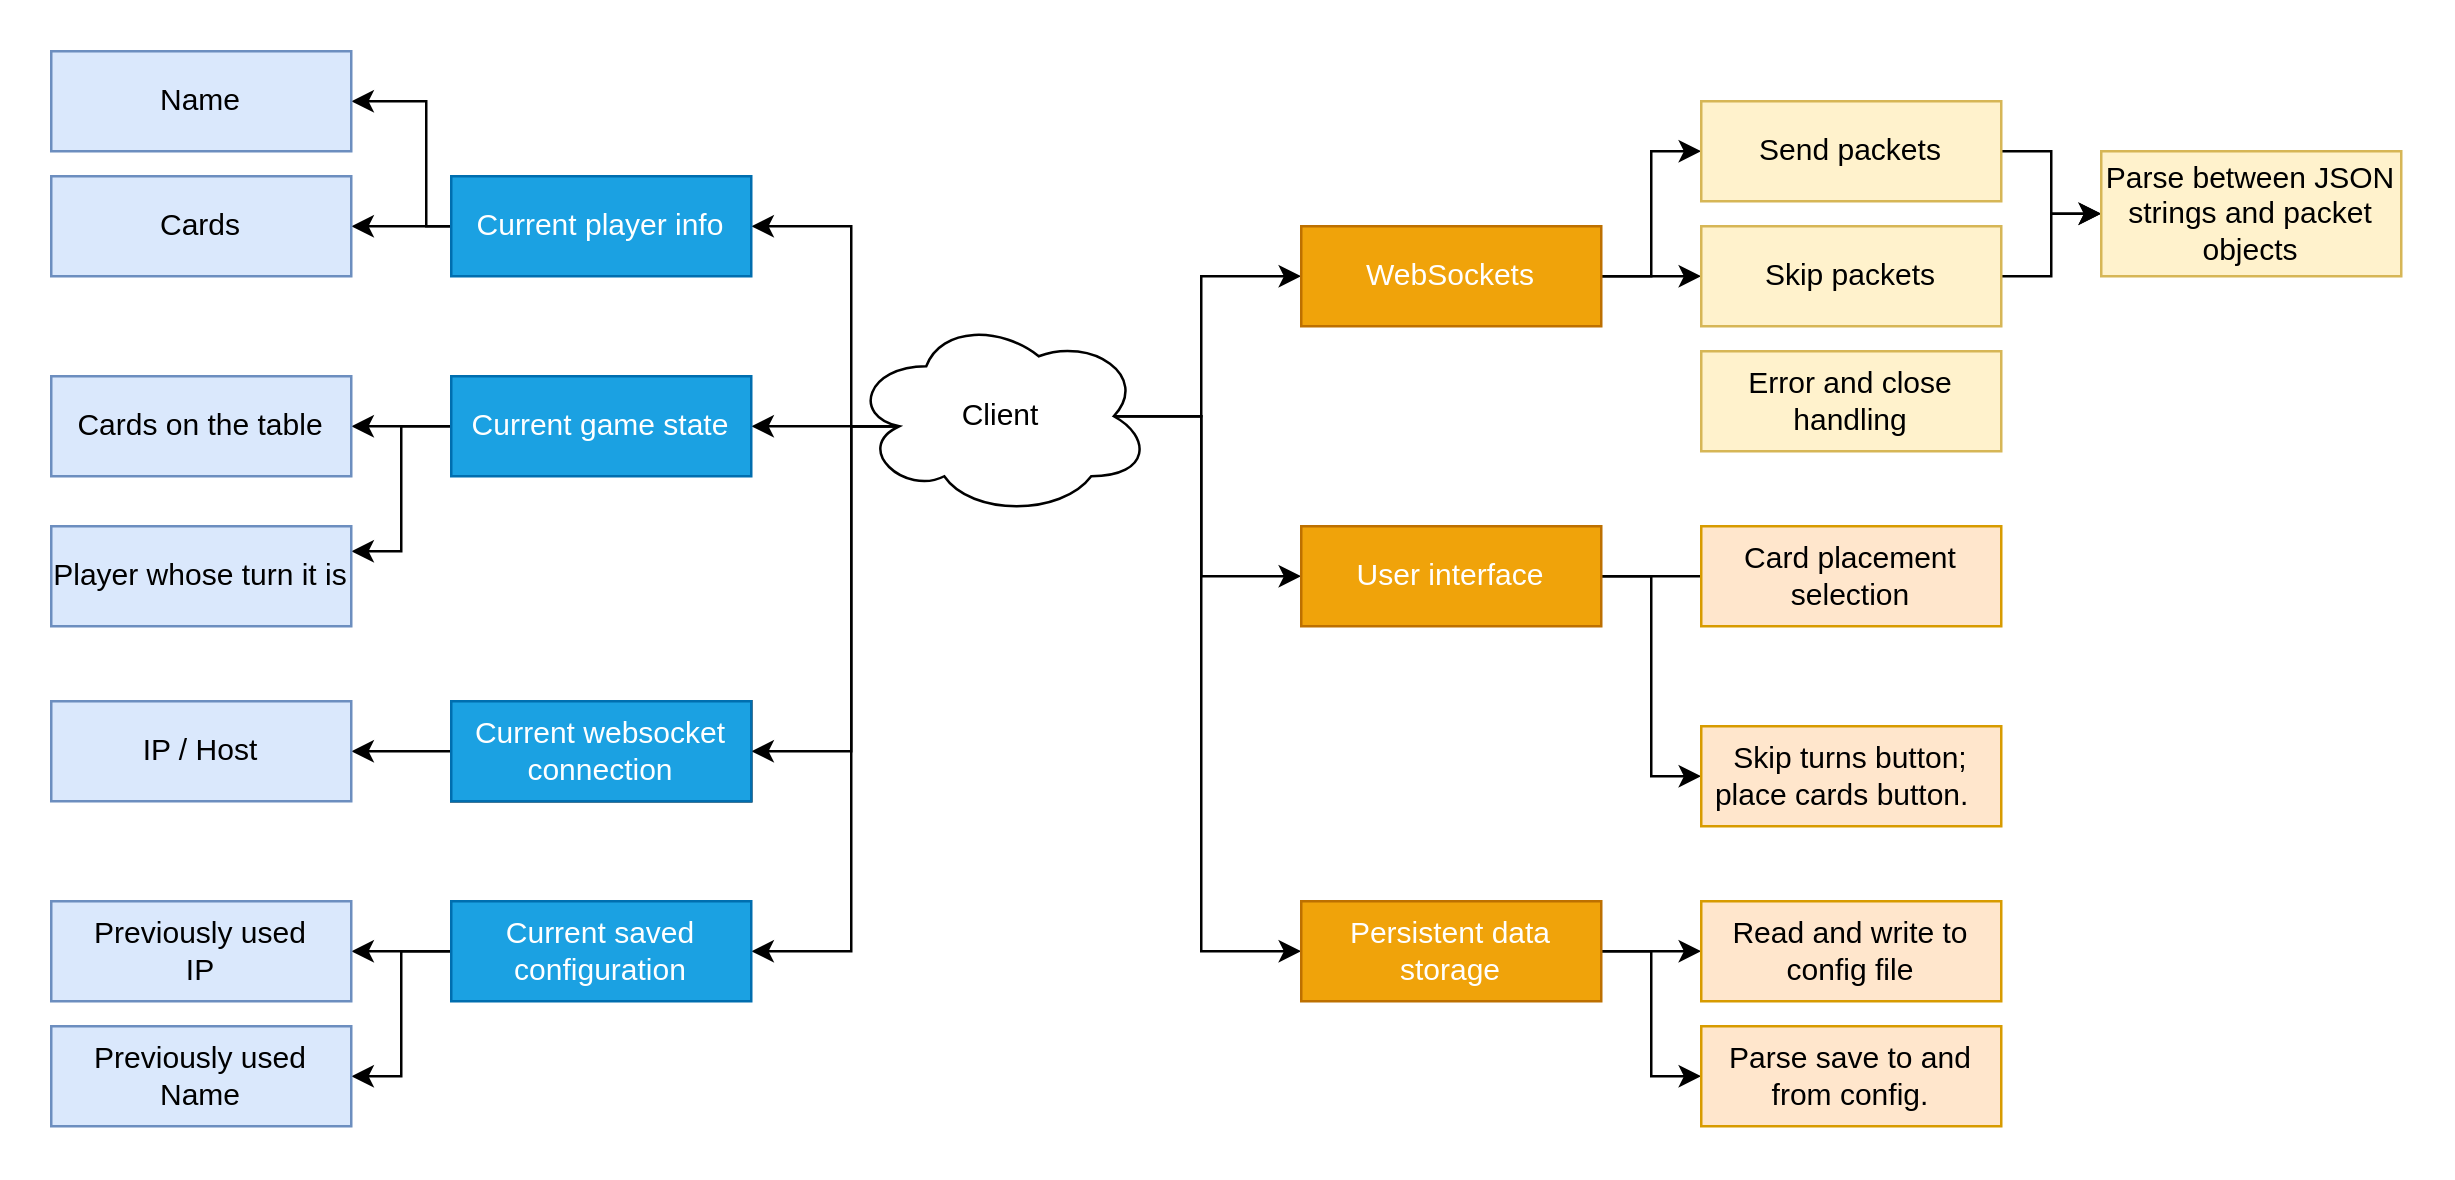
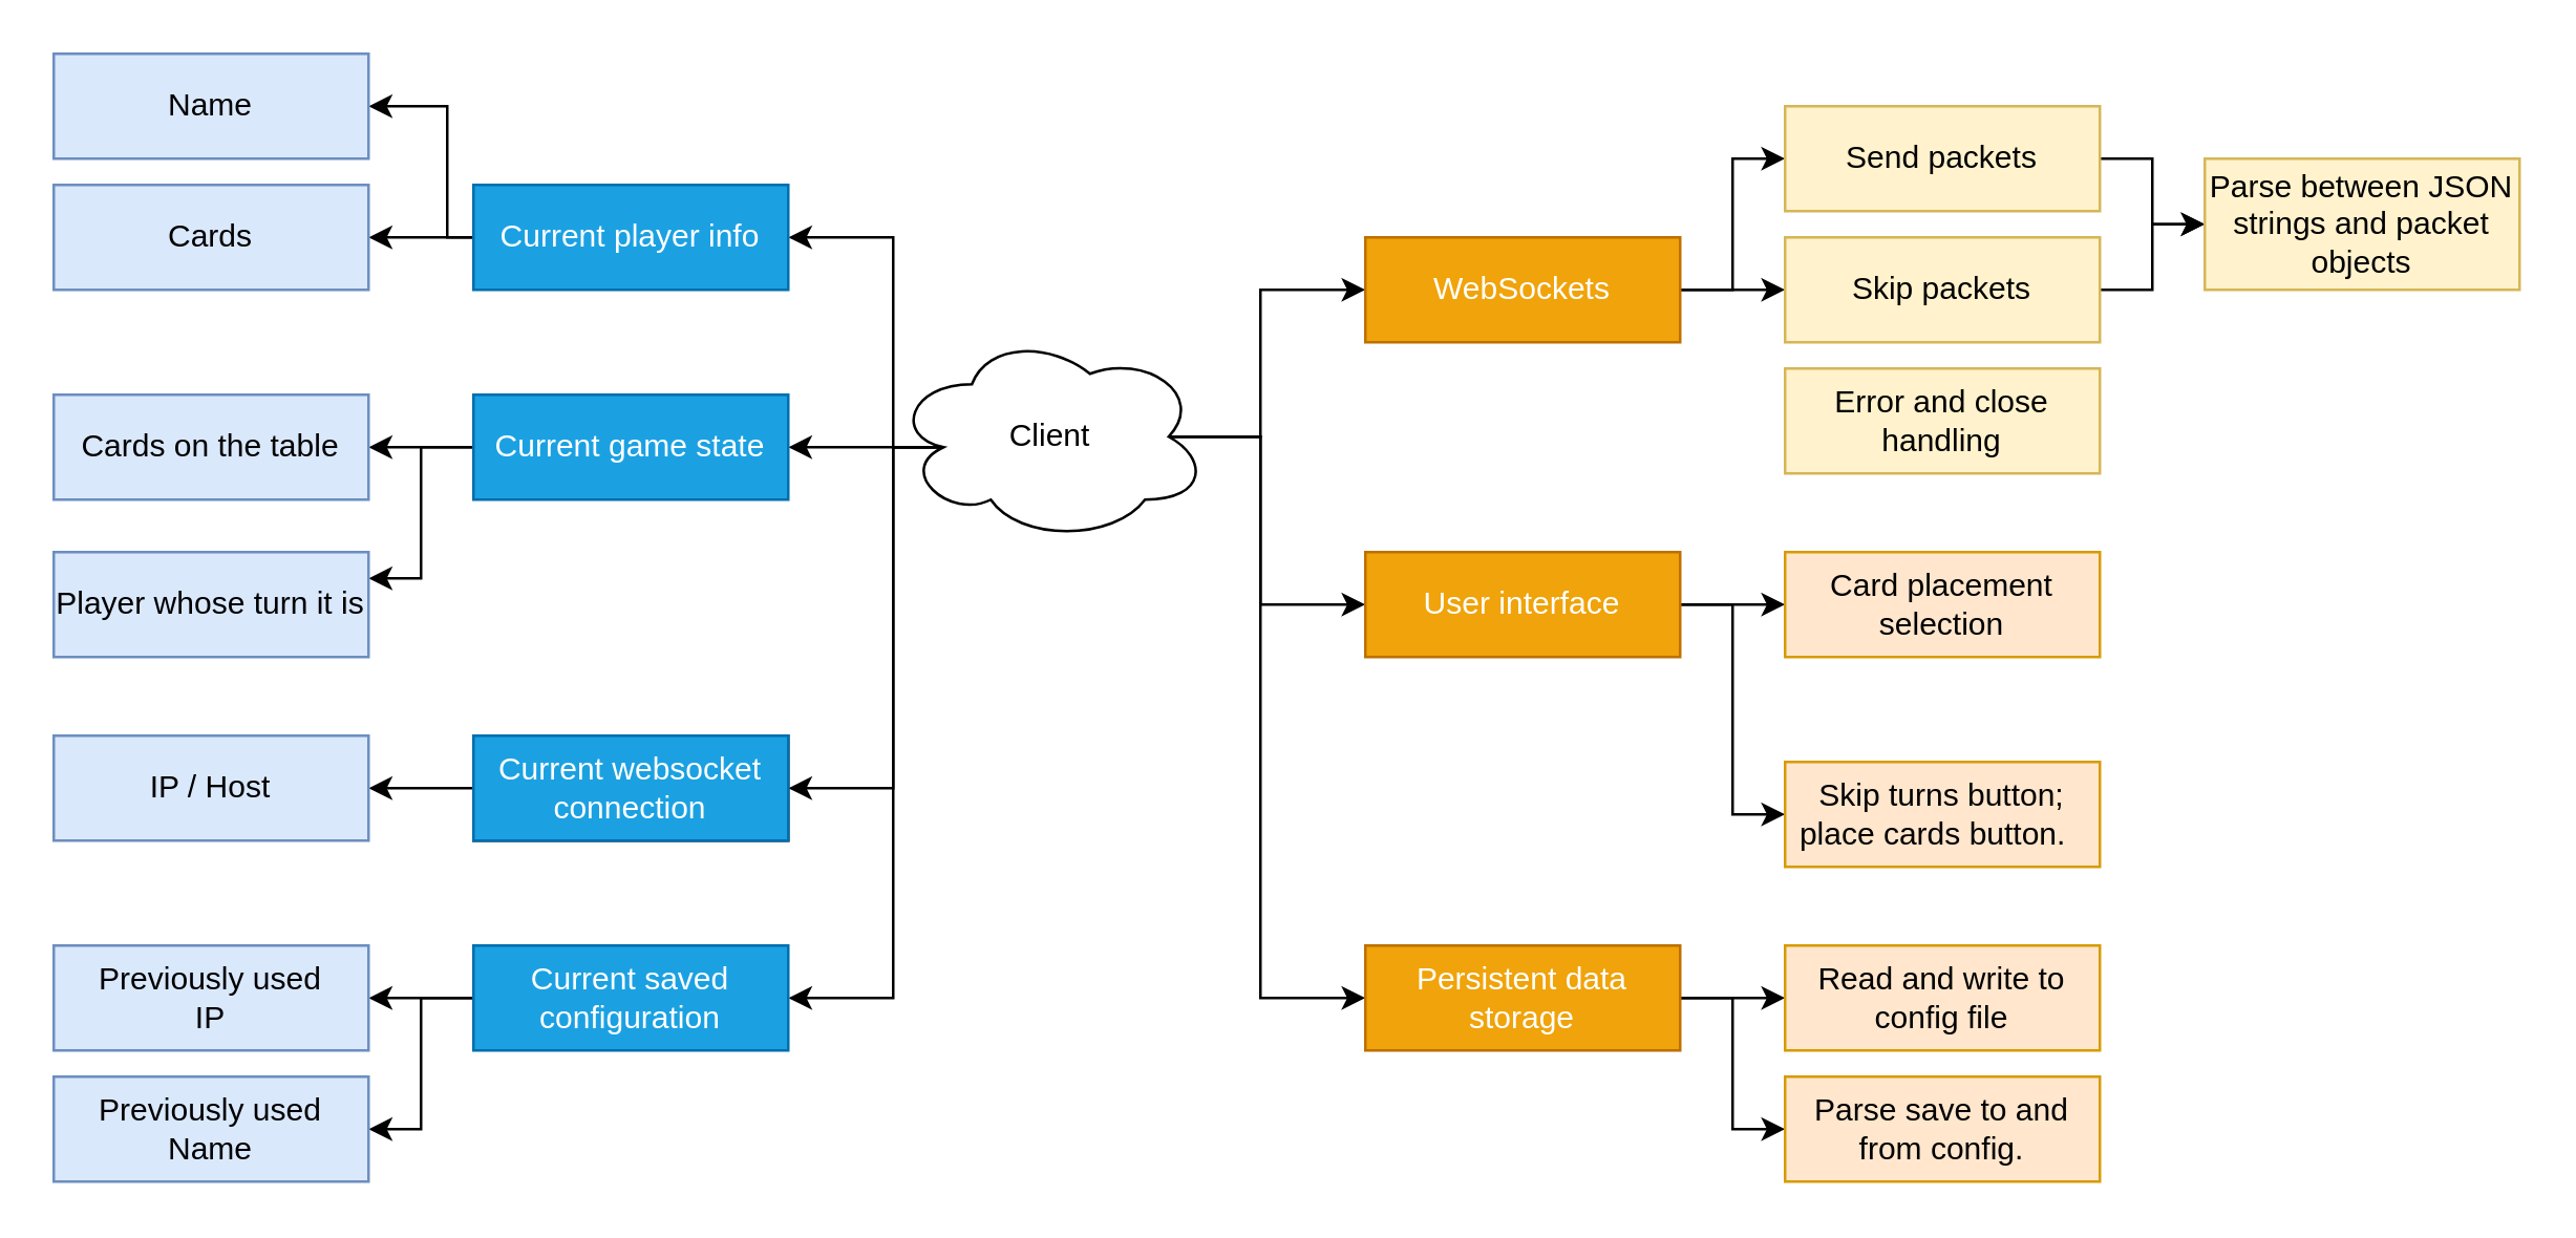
  <mxCell id="0" />
  <mxCell id="1" parent="0" />
  <mxCell id="2" style="edgeStyle=orthogonalEdgeStyle;rounded=0;orthogonalLoop=1;jettySize=auto;html=1;exitX=0.16;exitY=0.55;exitDx=0;exitDy=0;exitPerimeter=0;entryX=1;entryY=0.5;entryDx=0;entryDy=0;" edge="1" parent="1" source="9" target="15"><mxGeometry relative="1" as="geometry" /></mxCell>
  <mxCell id="3" style="edgeStyle=orthogonalEdgeStyle;rounded=0;orthogonalLoop=1;jettySize=auto;html=1;exitX=0.16;exitY=0.55;exitDx=0;exitDy=0;exitPerimeter=0;entryX=1;entryY=0.5;entryDx=0;entryDy=0;" edge="1" parent="1" source="9" target="12"><mxGeometry relative="1" as="geometry"><Array as="points"><mxPoint x="340" y="170" /><mxPoint x="340" y="90" /></Array></mxGeometry></mxCell>
  <mxCell id="4" style="edgeStyle=orthogonalEdgeStyle;rounded=0;orthogonalLoop=1;jettySize=auto;html=1;exitX=0.16;exitY=0.55;exitDx=0;exitDy=0;exitPerimeter=0;entryX=1;entryY=0.5;entryDx=0;entryDy=0;" edge="1" parent="1" source="9" target="16"><mxGeometry relative="1" as="geometry"><Array as="points"><mxPoint x="340" y="170" /><mxPoint x="340" y="300" /></Array></mxGeometry></mxCell>
  <mxCell id="5" style="edgeStyle=orthogonalEdgeStyle;rounded=0;orthogonalLoop=1;jettySize=auto;html=1;exitX=0.875;exitY=0.5;exitDx=0;exitDy=0;exitPerimeter=0;entryX=0;entryY=0.5;entryDx=0;entryDy=0;" edge="1" parent="1" source="9" target="29"><mxGeometry relative="1" as="geometry"><Array as="points"><mxPoint x="480" y="166" /><mxPoint x="480" y="110" /></Array></mxGeometry></mxCell>
  <mxCell id="6" style="edgeStyle=orthogonalEdgeStyle;rounded=0;orthogonalLoop=1;jettySize=auto;html=1;exitX=0.875;exitY=0.5;exitDx=0;exitDy=0;exitPerimeter=0;entryX=0;entryY=0.5;entryDx=0;entryDy=0;" edge="1" parent="1" source="9" target="38"><mxGeometry relative="1" as="geometry"><Array as="points"><mxPoint x="480" y="166" /><mxPoint x="480" y="230" /></Array></mxGeometry></mxCell>
  <mxCell id="7" style="edgeStyle=orthogonalEdgeStyle;rounded=0;orthogonalLoop=1;jettySize=auto;html=1;exitX=0.16;exitY=0.55;exitDx=0;exitDy=0;exitPerimeter=0;entryX=1;entryY=0.5;entryDx=0;entryDy=0;" edge="1" parent="1" source="9" target="19"><mxGeometry relative="1" as="geometry"><Array as="points"><mxPoint x="340" y="170" /><mxPoint x="340" y="380" /></Array></mxGeometry></mxCell>
  <mxCell id="8" style="edgeStyle=orthogonalEdgeStyle;rounded=0;orthogonalLoop=1;jettySize=auto;html=1;exitX=0.875;exitY=0.5;exitDx=0;exitDy=0;exitPerimeter=0;entryX=0;entryY=0.5;entryDx=0;entryDy=0;" edge="1" parent="1" source="9" target="45"><mxGeometry relative="1" as="geometry"><Array as="points"><mxPoint x="480" y="166" /><mxPoint x="480" y="380" /></Array></mxGeometry></mxCell>
  <mxCell id="9" value="Client" style="ellipse;shape=cloud;whiteSpace=wrap;html=1;" vertex="1" parent="1"><mxGeometry x="340" y="126" width="120" height="80" as="geometry" /></mxCell>
  <mxCell id="10" style="edgeStyle=orthogonalEdgeStyle;rounded=0;orthogonalLoop=1;jettySize=auto;html=1;entryX=1;entryY=0.5;entryDx=0;entryDy=0;" edge="1" parent="1" source="12" target="25"><mxGeometry relative="1" as="geometry" /></mxCell>
  <mxCell id="11" style="edgeStyle=orthogonalEdgeStyle;rounded=0;orthogonalLoop=1;jettySize=auto;html=1;exitX=0;exitY=0.5;exitDx=0;exitDy=0;entryX=1;entryY=0.5;entryDx=0;entryDy=0;" edge="1" parent="1" source="12" target="24"><mxGeometry relative="1" as="geometry"><Array as="points"><mxPoint x="170" y="90" /><mxPoint x="170" y="40" /></Array></mxGeometry></mxCell>
  <mxCell id="12" value="Current player info" style="rounded=0;whiteSpace=wrap;html=1;fillColor=#1ba1e2;strokeColor=#006EAF;fontColor=#ffffff;" vertex="1" parent="1"><mxGeometry x="180" y="70" width="120" height="40" as="geometry" /></mxCell>
  <mxCell id="13" style="edgeStyle=orthogonalEdgeStyle;rounded=0;orthogonalLoop=1;jettySize=auto;html=1;entryX=1;entryY=0.5;entryDx=0;entryDy=0;" edge="1" parent="1" source="15" target="26"><mxGeometry relative="1" as="geometry" /></mxCell>
  <mxCell id="14" style="edgeStyle=orthogonalEdgeStyle;rounded=0;orthogonalLoop=1;jettySize=auto;html=1;exitX=0;exitY=0.5;exitDx=0;exitDy=0;entryX=1;entryY=0.5;entryDx=0;entryDy=0;" edge="1" parent="1" source="15"><mxGeometry relative="1" as="geometry"><mxPoint x="140" y="220" as="targetPoint" /><Array as="points"><mxPoint x="160" y="170" /><mxPoint x="160" y="220" /></Array></mxGeometry></mxCell>
  <mxCell id="15" value="Current game state&lt;span style=&quot;color: rgba(0 , 0 , 0 , 0) ; font-family: monospace ; font-size: 0px&quot;&gt;%3CmxGraphModel%3E%3Croot%3E%3CmxCell%20id%3D%220%22%2F%3E%3CmxCell%20id%3D%221%22%20parent%3D%220%22%2F%3E%3CmxCell%20id%3D%222%22%20value%3D%22Current%20player%20info%22%20style%3D%22rounded%3D0%3BwhiteSpace%3Dwrap%3Bhtml%3D1%3B%22%20vertex%3D%221%22%20parent%3D%221%22%3E%3CmxGeometry%20x%3D%22200%22%20y%3D%22160%22%20width%3D%22120%22%20height%3D%2240%22%20as%3D%22geometry%22%2F%3E%3C%2FmxCell%3E%3C%2Froot%3E%3C%2FmxGraphModel%3E&lt;/span&gt;" style="rounded=0;whiteSpace=wrap;html=1;fillColor=#1ba1e2;strokeColor=#006EAF;fontColor=#ffffff;" vertex="1" parent="1"><mxGeometry x="180" y="150" width="120" height="40" as="geometry" /></mxCell>
  <mxCell id="16" value="Current websocket connection" style="rounded=0;whiteSpace=wrap;html=1;" vertex="1" parent="1"><mxGeometry x="180" y="280" width="120" height="40" as="geometry" /></mxCell>
  <mxCell id="17" style="edgeStyle=orthogonalEdgeStyle;rounded=0;orthogonalLoop=1;jettySize=auto;html=1;entryX=1;entryY=0.5;entryDx=0;entryDy=0;" edge="1" parent="1" source="19" target="20"><mxGeometry relative="1" as="geometry" /></mxCell>
  <mxCell id="18" style="edgeStyle=orthogonalEdgeStyle;rounded=0;orthogonalLoop=1;jettySize=auto;html=1;entryX=1;entryY=0.5;entryDx=0;entryDy=0;" edge="1" parent="1" source="19" target="21"><mxGeometry relative="1" as="geometry" /></mxCell>
  <mxCell id="19" value="Current saved configuration" style="rounded=0;whiteSpace=wrap;html=1;fillColor=#1ba1e2;strokeColor=#006EAF;fontColor=#ffffff;" vertex="1" parent="1"><mxGeometry x="180" y="360" width="120" height="40" as="geometry" /></mxCell>
  <mxCell id="20" value="Previously used &lt;br&gt;IP" style="shape=parallelogram;perimeter=parallelogramPerimeter;whiteSpace=wrap;html=1;fixedSize=1;size=0;fillColor=#dae8fc;strokeColor=#6c8ebf;" vertex="1" parent="1"><mxGeometry x="20" y="360" width="120" height="40" as="geometry" /></mxCell>
  <mxCell id="21" value="Previously used&lt;br&gt;Name" style="shape=parallelogram;perimeter=parallelogramPerimeter;whiteSpace=wrap;html=1;fixedSize=1;size=0;fillColor=#dae8fc;strokeColor=#6c8ebf;" vertex="1" parent="1"><mxGeometry x="20" y="410" width="120" height="40" as="geometry" /></mxCell>
  <mxCell id="22" style="edgeStyle=orthogonalEdgeStyle;rounded=0;orthogonalLoop=1;jettySize=auto;html=1;exitX=0;exitY=0.5;exitDx=0;exitDy=0;entryX=1;entryY=0.5;entryDx=0;entryDy=0;" edge="1" parent="1" source="23" target="41"><mxGeometry relative="1" as="geometry" /></mxCell>
  <mxCell id="23" value="Current websocket connection" style="rounded=0;whiteSpace=wrap;html=1;fillColor=#1ba1e2;strokeColor=#006EAF;fontColor=#ffffff;" vertex="1" parent="1"><mxGeometry x="180" y="280" width="120" height="40" as="geometry" /></mxCell>
  <mxCell id="24" value="Name" style="shape=parallelogram;perimeter=parallelogramPerimeter;whiteSpace=wrap;html=1;fixedSize=1;size=0;fillColor=#dae8fc;strokeColor=#6c8ebf;" vertex="1" parent="1"><mxGeometry x="20" y="20" width="120" height="40" as="geometry" /></mxCell>
  <mxCell id="25" value="Cards" style="shape=parallelogram;perimeter=parallelogramPerimeter;whiteSpace=wrap;html=1;fixedSize=1;size=0;fillColor=#dae8fc;strokeColor=#6c8ebf;" vertex="1" parent="1"><mxGeometry x="20" y="70" width="120" height="40" as="geometry" /></mxCell>
  <mxCell id="26" value="Cards on the table" style="shape=parallelogram;perimeter=parallelogramPerimeter;whiteSpace=wrap;html=1;fixedSize=1;size=0;fillColor=#dae8fc;strokeColor=#6c8ebf;" vertex="1" parent="1"><mxGeometry x="20" y="150" width="120" height="40" as="geometry" /></mxCell>
  <mxCell id="27" style="edgeStyle=orthogonalEdgeStyle;rounded=0;orthogonalLoop=1;jettySize=auto;html=1;exitX=1;exitY=0.5;exitDx=0;exitDy=0;entryX=0;entryY=0.5;entryDx=0;entryDy=0;" edge="1" parent="1" source="29" target="31"><mxGeometry relative="1" as="geometry" /></mxCell>
  <mxCell id="28" style="edgeStyle=orthogonalEdgeStyle;rounded=0;orthogonalLoop=1;jettySize=auto;html=1;exitX=1;exitY=0.5;exitDx=0;exitDy=0;entryX=0;entryY=0.5;entryDx=0;entryDy=0;" edge="1" parent="1" source="29" target="33"><mxGeometry relative="1" as="geometry" /></mxCell>
  <mxCell id="29" value="WebSockets" style="rounded=0;whiteSpace=wrap;html=1;fillColor=#f0a30a;strokeColor=#BD7000;fontColor=#ffffff;" vertex="1" parent="1"><mxGeometry x="520" y="90" width="120" height="40" as="geometry" /></mxCell>
  <mxCell id="30" style="edgeStyle=orthogonalEdgeStyle;rounded=0;orthogonalLoop=1;jettySize=auto;html=1;exitX=1;exitY=0.5;exitDx=0;exitDy=0;entryX=0;entryY=0.5;entryDx=0;entryDy=0;" edge="1" parent="1" source="31" target="35"><mxGeometry relative="1" as="geometry" /></mxCell>
  <mxCell id="31" value="Send packets" style="shape=parallelogram;perimeter=parallelogramPerimeter;whiteSpace=wrap;html=1;fixedSize=1;size=0;fillColor=#fff2cc;strokeColor=#d6b656;" vertex="1" parent="1"><mxGeometry x="680" y="40" width="120" height="40" as="geometry" /></mxCell>
  <mxCell id="32" style="edgeStyle=orthogonalEdgeStyle;rounded=0;orthogonalLoop=1;jettySize=auto;html=1;exitX=1;exitY=0.5;exitDx=0;exitDy=0;entryX=0;entryY=0.5;entryDx=0;entryDy=0;" edge="1" parent="1" source="33" target="35"><mxGeometry relative="1" as="geometry" /></mxCell>
  <mxCell id="33" value="Skip packets" style="shape=parallelogram;perimeter=parallelogramPerimeter;whiteSpace=wrap;html=1;fixedSize=1;size=0;fillColor=#fff2cc;strokeColor=#d6b656;" vertex="1" parent="1"><mxGeometry x="680" y="90" width="120" height="40" as="geometry" /></mxCell>
  <mxCell id="34" value="Error and close handling" style="shape=parallelogram;perimeter=parallelogramPerimeter;whiteSpace=wrap;html=1;fixedSize=1;size=0;fillColor=#fff2cc;strokeColor=#d6b656;" vertex="1" parent="1"><mxGeometry x="680" y="140" width="120" height="40" as="geometry" /></mxCell>
  <mxCell id="35" value="Parse between JSON strings and packet objects" style="shape=parallelogram;perimeter=parallelogramPerimeter;whiteSpace=wrap;html=1;fixedSize=1;size=0;fillColor=#fff2cc;strokeColor=#d6b656;" vertex="1" parent="1"><mxGeometry x="840" y="60" width="120" height="50" as="geometry" /></mxCell>
- <mxCell id="36" value="" style="edgeStyle=orthogonalEdgeStyle;rounded=0;orthogonalLoop=1;jettySize=auto;html=1;endArrow=none;" edge="1" parent="1" source="38" target="39"><mxGeometry relative="1" as="geometry" /></mxCell>
+ <mxCell id="36" value="" style="edgeStyle=orthogonalEdgeStyle;rounded=0;orthogonalLoop=1;jettySize=auto;html=1;" edge="1" parent="1" source="38" target="39"><mxGeometry relative="1" as="geometry" /></mxCell>
  <mxCell id="37" style="edgeStyle=orthogonalEdgeStyle;rounded=0;orthogonalLoop=1;jettySize=auto;html=1;entryX=0;entryY=0.5;entryDx=0;entryDy=0;" edge="1" parent="1" source="38" target="40"><mxGeometry relative="1" as="geometry" /></mxCell>
  <mxCell id="38" value="User interface" style="rounded=0;whiteSpace=wrap;html=1;fillColor=#f0a30a;strokeColor=#BD7000;fontColor=#ffffff;" vertex="1" parent="1"><mxGeometry x="520" y="210" width="120" height="40" as="geometry" /></mxCell>
  <mxCell id="39" value="Card placement selection" style="rounded=0;whiteSpace=wrap;html=1;fillColor=#ffe6cc;strokeColor=#d79b00;" vertex="1" parent="1"><mxGeometry x="680" y="210" width="120" height="40" as="geometry" /></mxCell>
  <mxCell id="40" value="Skip turns button; place cards button.&amp;nbsp;&amp;nbsp;" style="rounded=0;whiteSpace=wrap;html=1;fillColor=#ffe6cc;strokeColor=#d79b00;" vertex="1" parent="1"><mxGeometry x="680" y="290" width="120" height="40" as="geometry" /></mxCell>
  <mxCell id="41" value="IP / Host" style="shape=parallelogram;perimeter=parallelogramPerimeter;whiteSpace=wrap;html=1;fixedSize=1;size=0;fillColor=#dae8fc;strokeColor=#6c8ebf;" vertex="1" parent="1"><mxGeometry x="20" y="280" width="120" height="40" as="geometry" /></mxCell>
  <mxCell id="42" value="Player whose turn it is" style="shape=parallelogram;perimeter=parallelogramPerimeter;whiteSpace=wrap;html=1;fixedSize=1;size=0;fillColor=#dae8fc;strokeColor=#6c8ebf;" vertex="1" parent="1"><mxGeometry x="20" y="210" width="120" height="40" as="geometry" /></mxCell>
  <mxCell id="43" style="edgeStyle=orthogonalEdgeStyle;rounded=0;orthogonalLoop=1;jettySize=auto;html=1;entryX=0;entryY=0.5;entryDx=0;entryDy=0;" edge="1" parent="1" source="45" target="46"><mxGeometry relative="1" as="geometry" /></mxCell>
  <mxCell id="44" style="edgeStyle=orthogonalEdgeStyle;rounded=0;orthogonalLoop=1;jettySize=auto;html=1;entryX=0;entryY=0.5;entryDx=0;entryDy=0;" edge="1" parent="1" source="45" target="47"><mxGeometry relative="1" as="geometry" /></mxCell>
  <mxCell id="45" value="Persistent data storage" style="rounded=0;whiteSpace=wrap;html=1;fillColor=#f0a30a;strokeColor=#BD7000;fontColor=#ffffff;" vertex="1" parent="1"><mxGeometry x="520" y="360" width="120" height="40" as="geometry" /></mxCell>
  <mxCell id="46" value="Read and write to config file" style="rounded=0;whiteSpace=wrap;html=1;fillColor=#ffe6cc;strokeColor=#d79b00;" vertex="1" parent="1"><mxGeometry x="680" y="360" width="120" height="40" as="geometry" /></mxCell>
  <mxCell id="47" value="Parse save to and from config." style="rounded=0;whiteSpace=wrap;html=1;fillColor=#ffe6cc;strokeColor=#d79b00;" vertex="1" parent="1"><mxGeometry x="680" y="410" width="120" height="40" as="geometry" /></mxCell>
